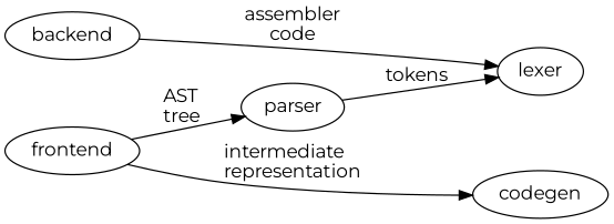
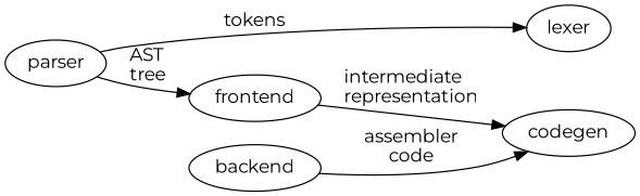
  digraph {
    fontname=Montserrat
    rankdir=LR
    node [fontname=Montserrat]
    edge [fontname=Montserrat]
    lexer
    codegen
    frontend
    backend
    parser
    subgraph sub_1 {
      rank=same
      lexer
      codegen
    }
    subgraph sub_2 {
      rank=same
      frontend
      backend
    }
    frontend -> codegen [label="intermediate\lrepresentation"]
-   backend -> lexer [label="assembler\lcode"]
+   backend -> codegen [label="assembler\lcode"]
    parser -> lexer [label=tokens]
-   frontend -> parser [label="AST\ltree"]
+   parser -> frontend [label="AST\ltree"]
  }
